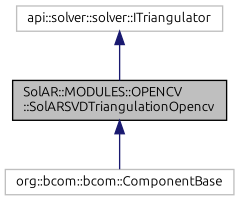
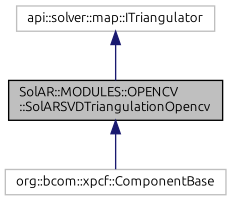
  digraph {
    fontname=Ubuntu
    node [color=grey75 fillcolor=white fontname=Ubuntu fontsize=10 shape=record style=filled]
    edge [color=midnightblue dir=back fontname=Ubuntu fontsize=10 labelfontname=Helvetica labelfontsize=10 style=solid]
    n1 [color=black fillcolor=grey75 fontcolor=black height=0.2 label="SolAR::MODULES::OPENCV\l::SolARSVDTriangulationOpencv" width=0.4]
-   n2 [height=0.2 label="org::bcom::bcom::ComponentBase" width=0.4]
-   n3 [height=0.2 label="api::solver::solver::ITriangulator" width=0.4]
+   n2 [height=0.2 label="org::bcom::xpcf::ComponentBase" width=0.4]
+   n3 [height=0.2 label="api::solver::map::ITriangulator" width=0.4]
    n1 -> n2
    n3 -> n1
  }
